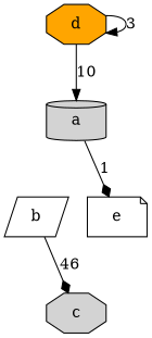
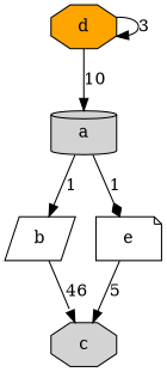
  digraph {
    node [fillcolor=lightgrey shape=octagon style=filled]
    edge [arrowhead=normal]
    a [shape=cylinder]
    b [fillcolor=white shape=parallelogram]
    e [fillcolor=white shape=note]
    c
    d [fillcolor=orange]
+   a -> b [label=1]
    a -> e [arrowhead=diamond label=1]
-   b -> c [arrowhead=diamond label=46]
+   b -> c [label=46]
+   e -> c [label=5]
    d -> a [label=10]
    d -> d [label=3]
  }
